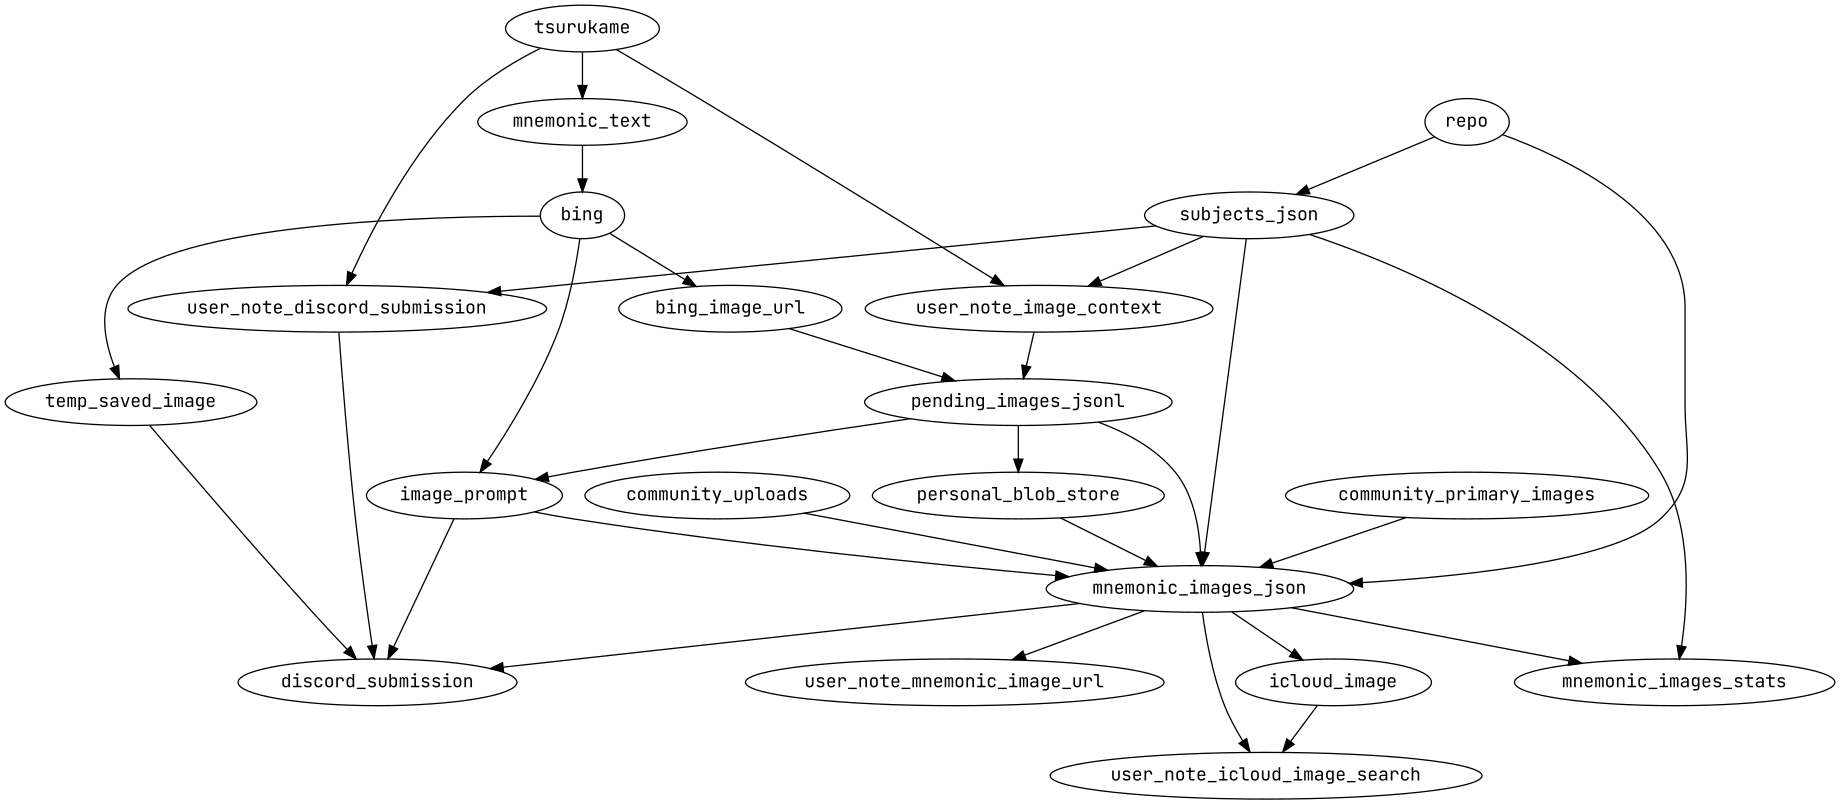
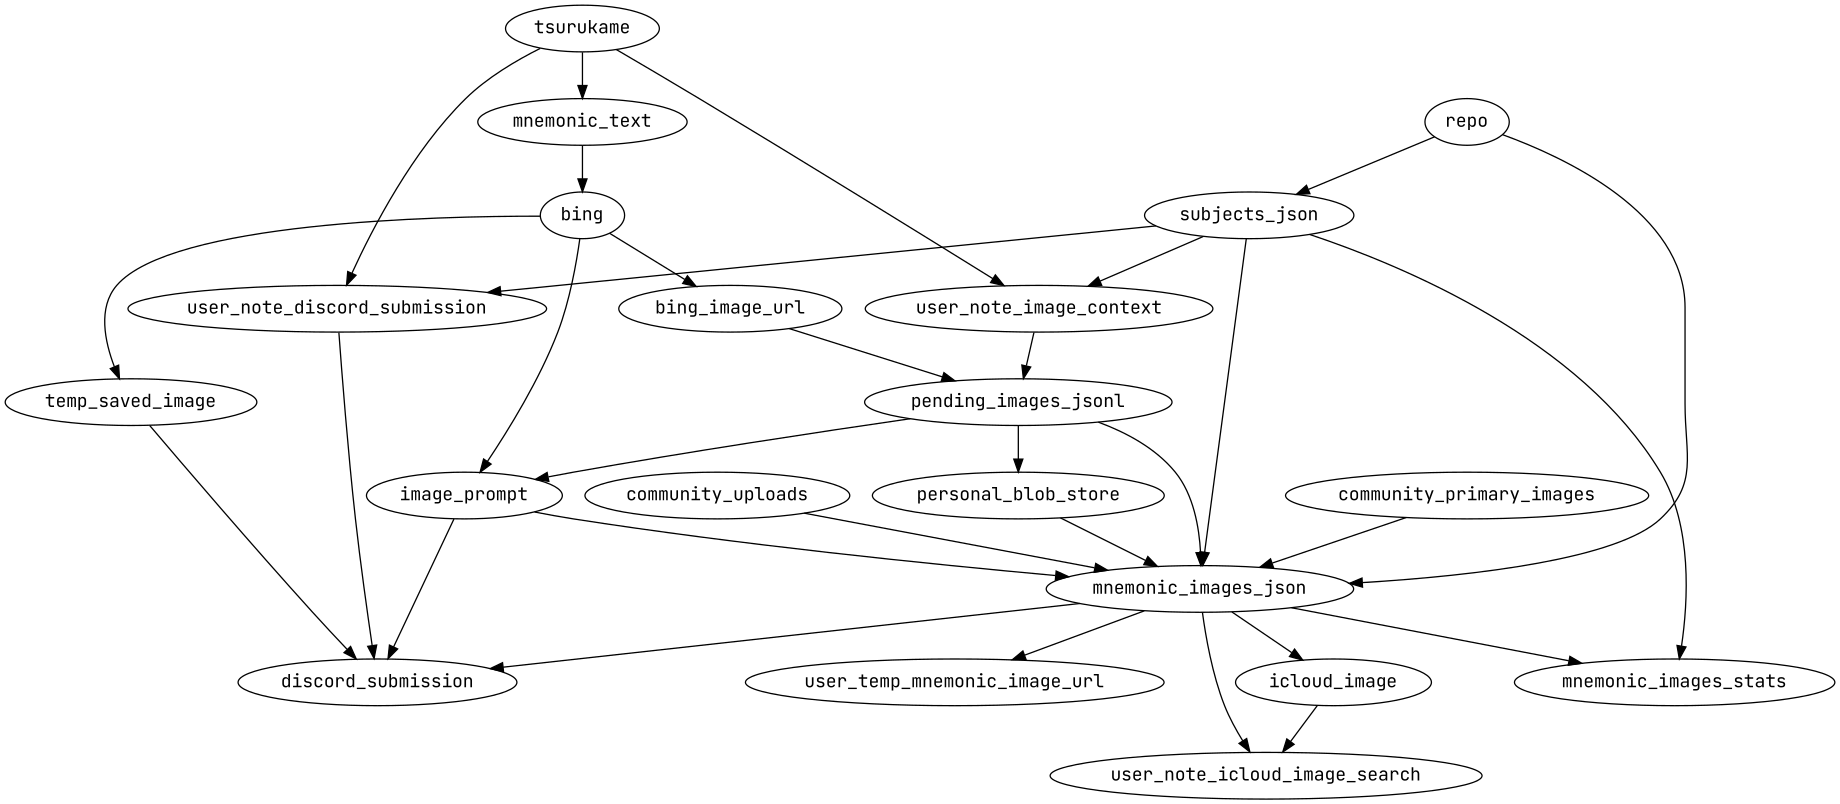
  digraph {
    fontname="JetBrains Mono"
    node [fontname="JetBrains Mono"]
    edge [fontname="JetBrains Mono"]
    repo
    subjects_json
    mnemonic_images_json
    user_note_discord_submission
    user_note_image_context
    mnemonic_images_stats
    discord_submission
-   user_note_mnemonic_image_url
+   user_note_mnemonic_image_url [label=user_temp_mnemonic_image_url]
    user_note_icloud_image_search
    icloud_image
    pending_images_jsonl
    tsurukame
    mnemonic_text
    bing
    temp_saved_image
    image_prompt
    bing_image_url
    community_primary_images
    community_uploads
    personal_blob_store
    repo -> subjects_json
    repo -> mnemonic_images_json
    subjects_json -> mnemonic_images_json
    subjects_json -> user_note_discord_submission
    subjects_json -> user_note_image_context
    subjects_json -> mnemonic_images_stats
    mnemonic_images_json -> mnemonic_images_stats
    mnemonic_images_json -> discord_submission
    mnemonic_images_json -> user_note_mnemonic_image_url
    mnemonic_images_json -> user_note_icloud_image_search
    mnemonic_images_json -> icloud_image
    user_note_discord_submission -> discord_submission
    user_note_image_context -> pending_images_jsonl
    icloud_image -> user_note_icloud_image_search
    pending_images_jsonl -> mnemonic_images_json
    pending_images_jsonl -> image_prompt
    pending_images_jsonl -> personal_blob_store
    tsurukame -> user_note_discord_submission
    tsurukame -> user_note_image_context
    tsurukame -> mnemonic_text
    mnemonic_text -> bing
    bing -> temp_saved_image
    bing -> image_prompt
    bing -> bing_image_url
    temp_saved_image -> discord_submission
    image_prompt -> mnemonic_images_json
    image_prompt -> discord_submission
    bing_image_url -> pending_images_jsonl
    community_primary_images -> mnemonic_images_json
    community_uploads -> mnemonic_images_json
    personal_blob_store -> mnemonic_images_json
  }
